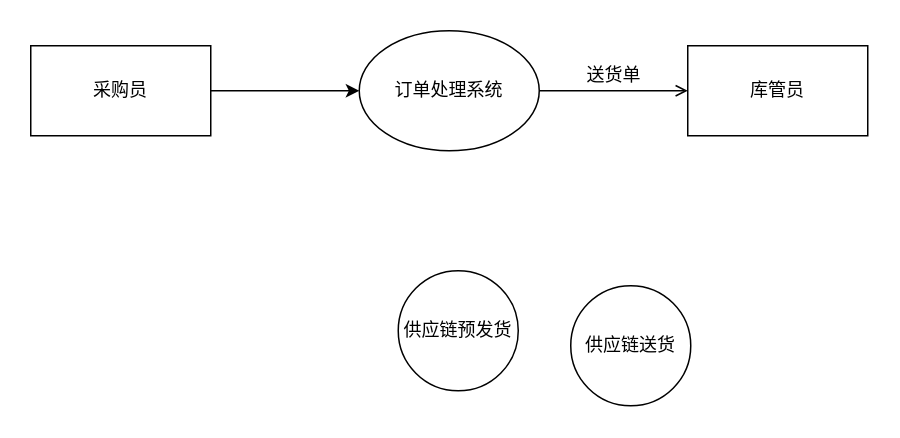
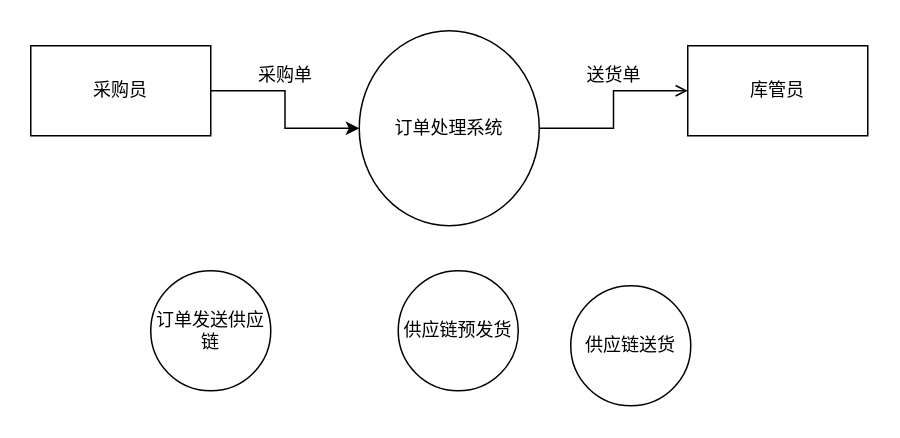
  <mxCell id="0" />
  <mxCell id="1" parent="0" />
  <mxCell id="2" value="" style="edgeStyle=orthogonalEdgeStyle;rounded=0;orthogonalLoop=1;jettySize=auto;html=1;" edge="1" parent="1" source="3" target="5"><mxGeometry relative="1" as="geometry" /></mxCell>
  <mxCell id="3" value="采购员" style="rounded=0;whiteSpace=wrap;html=1;flipH=0;flipV=1;" vertex="1" parent="1"><mxGeometry x="20" y="30" width="120" height="60" as="geometry" /></mxCell>
  <mxCell id="4" value="" style="edgeStyle=orthogonalEdgeStyle;rounded=0;orthogonalLoop=1;jettySize=auto;html=1;endArrow=open;" edge="1" parent="1" source="5" target="7"><mxGeometry relative="1" as="geometry" /></mxCell>
- <mxCell id="5" value="订单处理系统" style="ellipse;whiteSpace=wrap;html=1;rounded=0;flipH=0;flipV=1;" vertex="1" parent="1"><mxGeometry x="239" y="20" width="120" height="80" as="geometry" /></mxCell>
+ <mxCell id="5" value="订单处理系统" style="ellipse;whiteSpace=wrap;html=1;rounded=0;flipH=0;flipV=1;" vertex="1" parent="1"><mxGeometry x="239" y="20" width="120" height="130" as="geometry" /></mxCell>
+ <mxCell id="6" value="采购单" style="text;html=1;strokeColor=none;fillColor=none;align=center;verticalAlign=middle;whiteSpace=wrap;rounded=0;direction=east;" vertex="1" parent="1"><mxGeometry x="170" y="40" width="40" height="20" as="geometry" /></mxCell>
  <mxCell id="7" value="库管员" style="whiteSpace=wrap;html=1;rounded=0;flipH=0;flipV=1;" vertex="1" parent="1"><mxGeometry x="458" y="30" width="120" height="60" as="geometry" /></mxCell>
  <mxCell id="8" value="送货单" style="text;html=1;strokeColor=none;fillColor=none;align=center;verticalAlign=middle;whiteSpace=wrap;rounded=0;direction=east;" vertex="1" parent="1"><mxGeometry x="389" y="40" width="40" height="20" as="geometry" /></mxCell>
+ <mxCell id="9" value="订单发送供应链" style="ellipse;html=1;aspect=fixed;whiteSpace=wrap;flipH=0;flipV=1;direction=west;" vertex="1" parent="1"><mxGeometry x="100" y="180" width="80" height="80" as="geometry" /></mxCell>
  <mxCell id="10" value="供应链预发货" style="ellipse;html=1;aspect=fixed;whiteSpace=wrap;flipH=0;flipV=1;direction=west;" vertex="1" parent="1"><mxGeometry x="265" y="180" width="80" height="80" as="geometry" /></mxCell>
  <mxCell id="11" value="供应链送货" style="ellipse;html=1;aspect=fixed;whiteSpace=wrap;flipH=0;flipV=1;direction=west;" vertex="1" parent="1"><mxGeometry x="380" y="190" width="80" height="80" as="geometry" /></mxCell>
